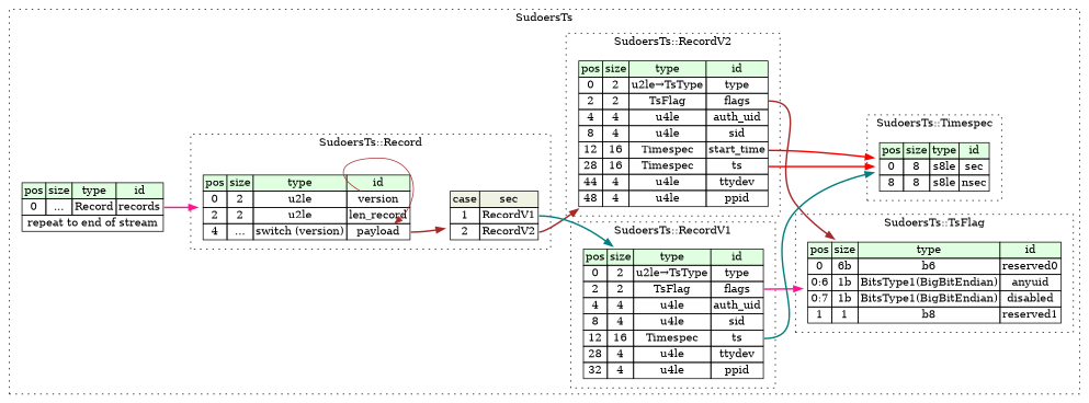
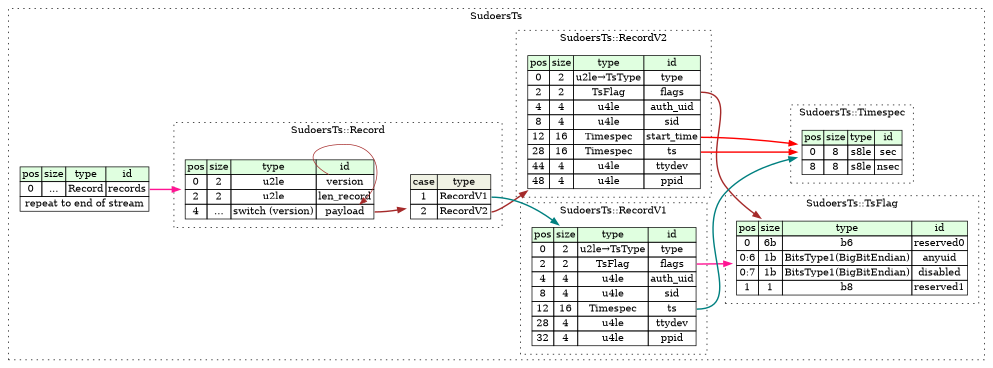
  digraph {
    rankdir=LR
    node [shape=plaintext]
    edge [style=bold tailport=flags_type color=brown]
    n1 [label=<<TABLE BORDER="0" CELLBORDER="1" CELLSPACING="0"> 				<TR><TD BGCOLOR="#E0FFE0">pos</TD><TD BGCOLOR="#E0FFE0">size</TD><TD BGCOLOR="#E0FFE0">type</TD><TD BGCOLOR="#E0FFE0">id</TD></TR> 				<TR><TD PORT="type_pos">0</TD><TD PORT="type_size">2</TD><TD>u2le→TsType</TD><TD PORT="type_type">type</TD></TR> 				<TR><TD PORT="flags_pos">2</TD><TD PORT="flags_size">2</TD><TD>TsFlag</TD><TD PORT="flags_type">flags</TD></TR> 				<TR><TD PORT="auth_uid_pos">4</TD><TD PORT="auth_uid_size">4</TD><TD>u4le</TD><TD PORT="auth_uid_type">auth_uid</TD></TR> 				<TR><TD PORT="sid_pos">8</TD><TD PORT="sid_size">4</TD><TD>u4le</TD><TD PORT="sid_type">sid</TD></TR> 				<TR><TD PORT="start_time_pos">12</TD><TD PORT="start_time_size">16</TD><TD>Timespec</TD><TD PORT="start_time_type">start_time</TD></TR> 				<TR><TD PORT="ts_pos">28</TD><TD PORT="ts_size">16</TD><TD>Timespec</TD><TD PORT="ts_type">ts</TD></TR> 				<TR><TD PORT="ttydev_pos">44</TD><TD PORT="ttydev_size">4</TD><TD>u4le</TD><TD PORT="ttydev_type">ttydev</TD></TR> 				<TR><TD PORT="ppid_pos">48</TD><TD PORT="ppid_size">4</TD><TD>u4le</TD><TD PORT="ppid_type">ppid</TD></TR> 			</TABLE>>]
    n2 [label=<<TABLE BORDER="0" CELLBORDER="1" CELLSPACING="0"> 				<TR><TD BGCOLOR="#E0FFE0">pos</TD><TD BGCOLOR="#E0FFE0">size</TD><TD BGCOLOR="#E0FFE0">type</TD><TD BGCOLOR="#E0FFE0">id</TD></TR> 				<TR><TD PORT="reserved0_pos">0</TD><TD PORT="reserved0_size">6b</TD><TD>b6</TD><TD PORT="reserved0_type">reserved0</TD></TR> 				<TR><TD PORT="anyuid_pos">0:6</TD><TD PORT="anyuid_size">1b</TD><TD>BitsType1(BigBitEndian)</TD><TD PORT="anyuid_type">anyuid</TD></TR> 				<TR><TD PORT="disabled_pos">0:7</TD><TD PORT="disabled_size">1b</TD><TD>BitsType1(BigBitEndian)</TD><TD PORT="disabled_type">disabled</TD></TR> 				<TR><TD PORT="reserved1_pos">1</TD><TD PORT="reserved1_size">1</TD><TD>b8</TD><TD PORT="reserved1_type">reserved1</TD></TR> 			</TABLE>>]
    n3 [label=<<TABLE BORDER="0" CELLBORDER="1" CELLSPACING="0"> 				<TR><TD BGCOLOR="#E0FFE0">pos</TD><TD BGCOLOR="#E0FFE0">size</TD><TD BGCOLOR="#E0FFE0">type</TD><TD BGCOLOR="#E0FFE0">id</TD></TR> 				<TR><TD PORT="type_pos">0</TD><TD PORT="type_size">2</TD><TD>u2le→TsType</TD><TD PORT="type_type">type</TD></TR> 				<TR><TD PORT="flags_pos">2</TD><TD PORT="flags_size">2</TD><TD>TsFlag</TD><TD PORT="flags_type">flags</TD></TR> 				<TR><TD PORT="auth_uid_pos">4</TD><TD PORT="auth_uid_size">4</TD><TD>u4le</TD><TD PORT="auth_uid_type">auth_uid</TD></TR> 				<TR><TD PORT="sid_pos">8</TD><TD PORT="sid_size">4</TD><TD>u4le</TD><TD PORT="sid_type">sid</TD></TR> 				<TR><TD PORT="ts_pos">12</TD><TD PORT="ts_size">16</TD><TD>Timespec</TD><TD PORT="ts_type">ts</TD></TR> 				<TR><TD PORT="ttydev_pos">28</TD><TD PORT="ttydev_size">4</TD><TD>u4le</TD><TD PORT="ttydev_type">ttydev</TD></TR> 				<TR><TD PORT="ppid_pos">32</TD><TD PORT="ppid_size">4</TD><TD>u4le</TD><TD PORT="ppid_type">ppid</TD></TR> 			</TABLE>>]
    n4 [label=<<TABLE BORDER="0" CELLBORDER="1" CELLSPACING="0"> 				<TR><TD BGCOLOR="#E0FFE0">pos</TD><TD BGCOLOR="#E0FFE0">size</TD><TD BGCOLOR="#E0FFE0">type</TD><TD BGCOLOR="#E0FFE0">id</TD></TR> 				<TR><TD PORT="sec_pos">0</TD><TD PORT="sec_size">8</TD><TD>s8le</TD><TD PORT="sec_type">sec</TD></TR> 				<TR><TD PORT="nsec_pos">8</TD><TD PORT="nsec_size">8</TD><TD>s8le</TD><TD PORT="nsec_type">nsec</TD></TR> 			</TABLE>>]
    n5 [label=<<TABLE BORDER="0" CELLBORDER="1" CELLSPACING="0"> 				<TR><TD BGCOLOR="#E0FFE0">pos</TD><TD BGCOLOR="#E0FFE0">size</TD><TD BGCOLOR="#E0FFE0">type</TD><TD BGCOLOR="#E0FFE0">id</TD></TR> 				<TR><TD PORT="version_pos">0</TD><TD PORT="version_size">2</TD><TD>u2le</TD><TD PORT="version_type">version</TD></TR> 				<TR><TD PORT="len_record_pos">2</TD><TD PORT="len_record_size">2</TD><TD>u2le</TD><TD PORT="len_record_type">len_record</TD></TR> 				<TR><TD PORT="payload_pos">4</TD><TD PORT="payload_size">...</TD><TD>switch (version)</TD><TD PORT="payload_type">payload</TD></TR> 			</TABLE>>]
-   n6 [label=<<TABLE BORDER="0" CELLBORDER="1" CELLSPACING="0"> 	<TR><TD BGCOLOR="#F0F2E4">case</TD><TD BGCOLOR="#F0F2E4">sec</TD></TR> 	<TR><TD>1</TD><TD PORT="case0">RecordV1</TD></TR> 	<TR><TD>2</TD><TD PORT="case1">RecordV2</TD></TR> </TABLE>>]
+   n6 [label=<<TABLE BORDER="0" CELLBORDER="1" CELLSPACING="0"> 	<TR><TD BGCOLOR="#F0F2E4">case</TD><TD BGCOLOR="#F0F2E4">type</TD></TR> 	<TR><TD>1</TD><TD PORT="case0">RecordV1</TD></TR> 	<TR><TD>2</TD><TD PORT="case1">RecordV2</TD></TR> </TABLE>>]
    n7 [label=<<TABLE BORDER="0" CELLBORDER="1" CELLSPACING="0"> 			<TR><TD BGCOLOR="#E0FFE0">pos</TD><TD BGCOLOR="#E0FFE0">size</TD><TD BGCOLOR="#E0FFE0">type</TD><TD BGCOLOR="#E0FFE0">id</TD></TR> 			<TR><TD PORT="records_pos">0</TD><TD PORT="records_size">...</TD><TD>Record</TD><TD PORT="records_type">records</TD></TR> 			<TR><TD COLSPAN="4" PORT="records__repeat">repeat to end of stream</TD></TR> 		</TABLE>>]
    subgraph cluster_1 {
      label=SudoersTs
      style=dotted
      n7
      subgraph cluster_2 {
        label="SudoersTs::RecordV2"
        style=dotted
        n1
      }
      subgraph cluster_3 {
        label="SudoersTs::TsFlag"
        style=dotted
        n2
      }
      subgraph cluster_4 {
        label="SudoersTs::RecordV1"
        style=dotted
        n3
      }
      subgraph cluster_5 {
        label="SudoersTs::Timespec"
        style=dotted
        n4
      }
      subgraph cluster_6 {
        label="SudoersTs::Record"
        style=dotted
        n5
        n6
      }
    }
    n1 -> n2
    n1 -> n4 [tailport=start_time_type color=red]
    n1 -> n4 [tailport=ts_type color=red]
    n3 -> n2 [color=deeppink]
    n3 -> n4 [tailport=ts_type color=teal]
    n5 -> n5 [headport=payload_type tailport=version_type style=""]
    n5 -> n6 [tailport=payload_type]
    n6 -> n1 [tailport=case1]
    n6 -> n3 [tailport=case0 color=teal]
    n7 -> n5 [tailport=records_type color=deeppink]
  }
